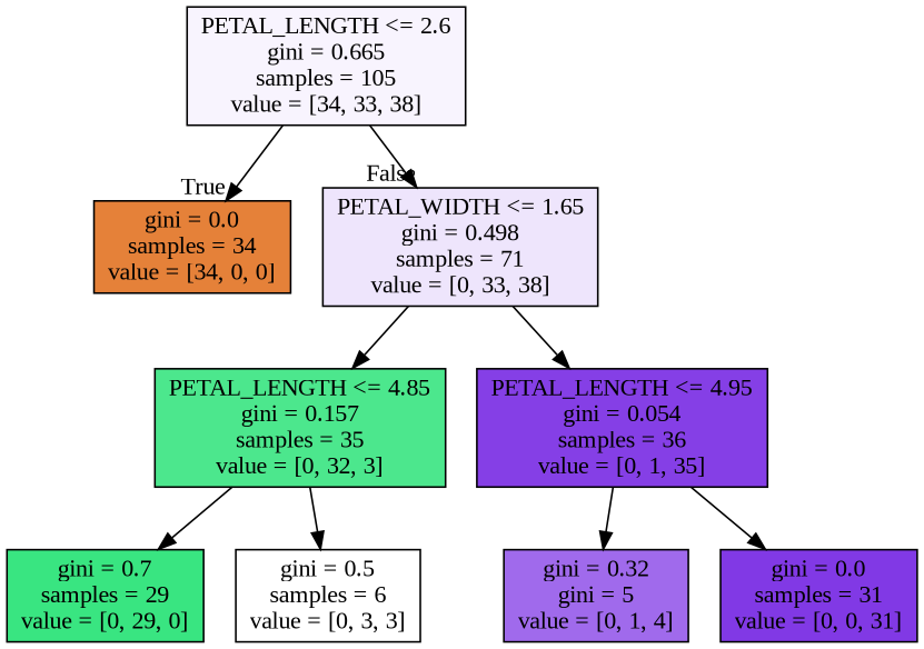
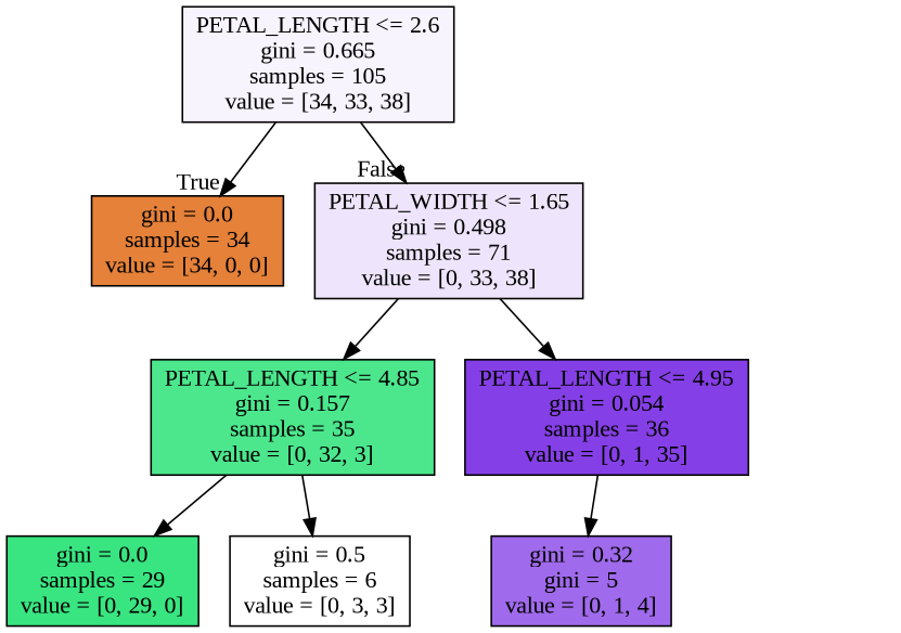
  digraph {
    fontname="Liberation Serif"
    node [color=black fontname="Liberation Serif" shape=box style=filled]
    edge [fontname="Liberation Serif"]
    n1 [fillcolor="#f8f4fe" label="PETAL_LENGTH <= 2.6\ngini = 0.665\nsamples = 105\nvalue = [34, 33, 38]"]
    n2 [fillcolor="#e58139" label="gini = 0.0\nsamples = 34\nvalue = [34, 0, 0]"]
    n3 [fillcolor="#eee5fc" label="PETAL_WIDTH <= 1.65\ngini = 0.498\nsamples = 71\nvalue = [0, 33, 38]"]
    n4 [fillcolor="#4ce78d" label="PETAL_LENGTH <= 4.85\ngini = 0.157\nsamples = 35\nvalue = [0, 32, 3]"]
    n5 [fillcolor="#853fe6" label="PETAL_LENGTH <= 4.95\ngini = 0.054\nsamples = 36\nvalue = [0, 1, 35]"]
-   n6 [fillcolor="#39e581" label="gini = 0.7\nsamples = 29\nvalue = [0, 29, 0]"]
+   n6 [fillcolor="#39e581" label="gini = 0.0\nsamples = 29\nvalue = [0, 29, 0]"]
    n7 [fillcolor="#ffffff" label="gini = 0.5\nsamples = 6\nvalue = [0, 3, 3]"]
    n8 [fillcolor="#a06aec" label="gini = 0.32\ngini = 5\nvalue = [0, 1, 4]"]
-   n9 [fillcolor="#8139e5" label="gini = 0.0\nsamples = 31\nvalue = [0, 0, 31]"]
    n1 -> n2 [headlabel=True labelangle=45 labeldistance=2.5]
    n1 -> n3 [headlabel=False labelangle=-45 labeldistance=2.5]
    n3 -> n4
    n3 -> n5
    n4 -> n6
    n4 -> n7
    n5 -> n8
-   n5 -> n9
  }
